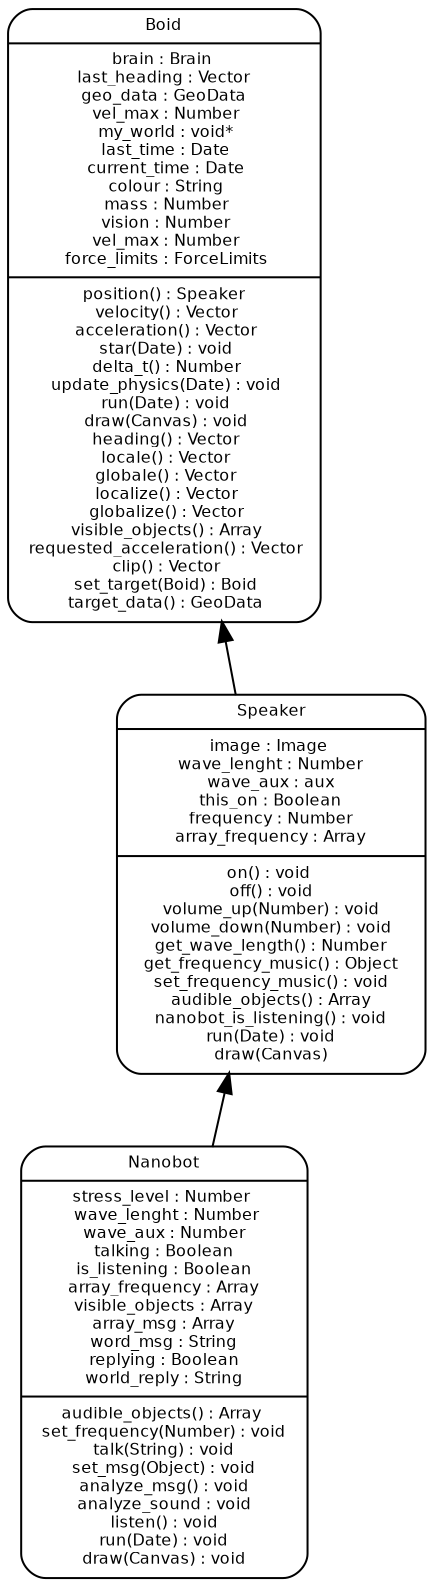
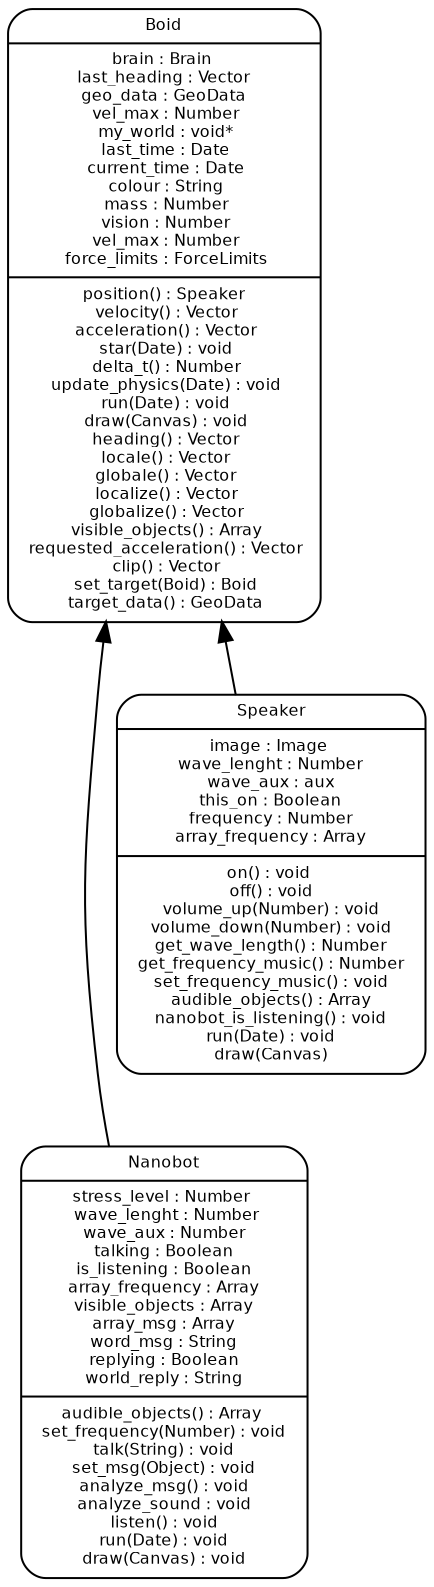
  digraph {
    fontname="DejaVu Sans"
    fontsize=8
    node [fontname="DejaVu Sans" fontsize=8 shape=record style=rounded]
    edge [arrowhead=empty dir=back fontname="DejaVu Sans" fontsize=8]
    n1 [label="{Boid| brain : Brain \n                                 last_heading : Vector \n                                 geo_data : GeoData \n                                 vel_max : Number\n                                 my_world : void*\n                                 last_time : Date\n                                 current_time : Date\n                                 colour : String\n                                 mass : Number\n                                 vision : Number\n                                 vel_max : Number\n                                 force_limits : ForceLimits\n                               |                                position() : Speaker\n                                 velocity() : Vector\n                                 acceleration() : Vector\n                                 star(Date) : void\n                                 delta_t() : Number\n                                 update_physics(Date) : void\n                                 run(Date) : void\n                                 draw(Canvas) : void\n                                 heading() : Vector\n                                 locale() : Vector\n                                 globale() : Vector\n                                 localize() : Vector\n                                 globalize() : Vector\n                                 visible_objects() : Array\n                                 requested_acceleration() : Vector\n                                 clip() : Vector\n                                 set_target(Boid) : Boid\n                                 target_data() : GeoData\n                         }"]
    n2 [label="{Nanobot| stress_level : Number \n                                            wave_lenght :  Number\n                                            wave_aux : Number \n                                            talking : Boolean \n                                            is_listening : Boolean \n                                            array_frequency : Array \n                                            visible_objects : Array \n                                            array_msg : Array \n                                            word_msg : String \n                                            replying : Boolean \n                                            world_reply : String \n                                         |                                            audible_objects() : Array \n                                             set_frequency(Number) : void \n                                             talk(String) : void \n                                             set_msg(Object) : void \n                                             analyze_msg() : void \n                                             analyze_sound : void \n                                             listen() : void \n                                             run(Date) : void \n                                             draw(Canvas) : void \n                         }"]
-   n3 [label="{Speaker| image : Image \n                                            wave_lenght : Number \n                                            wave_aux : aux \n                                            this_on : Boolean \n                                            frequency : Number \n                                            array_frequency : Array \n                                         |                                            on() : void \n                                             off() : void \n                                             volume_up(Number) : void \n                                             volume_down(Number) : void \n                                             get_wave_length() : Number \n                                             get_frequency_music() : Object \n                                             set_frequency_music() : void \n                                             audible_objects() : Array \n                                             nanobot_is_listening() : void \n                                             run(Date) : void \n                                             draw(Canvas) \n                                  }"]
-   n3 -> n2
+   n3 [label="{Speaker| image : Image \n                                            wave_lenght : Number \n                                            wave_aux : aux \n                                            this_on : Boolean \n                                            frequency : Number \n                                            array_frequency : Array \n                                         |                                            on() : void \n                                             off() : void \n                                             volume_up(Number) : void \n                                             volume_down(Number) : void \n                                             get_wave_length() : Number \n                                             get_frequency_music() : Number \n                                             set_frequency_music() : void \n                                             audible_objects() : Array \n                                             nanobot_is_listening() : void \n                                             run(Date) : void \n                                             draw(Canvas) \n                                  }"]
+   n1 -> n2
    n1 -> n3
  }
